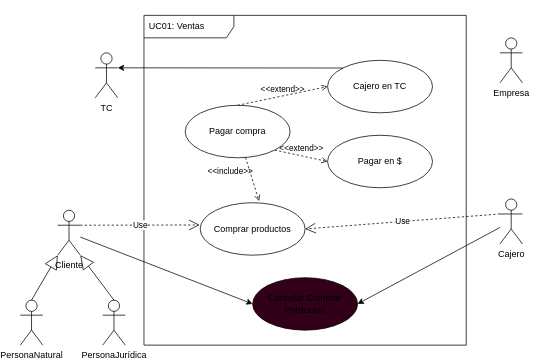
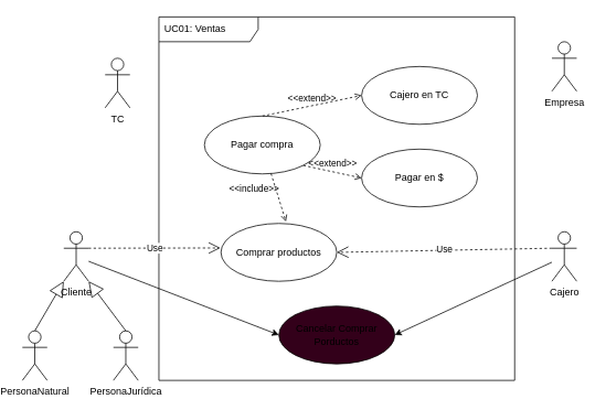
  <mxCell id="0" />
  <mxCell id="1" parent="0" />
  <mxCell id="2" value="UC01: Ventas" style="shape=umlFrame;whiteSpace=wrap;html=1;width=120;height=30;boundedLbl=1;verticalAlign=middle;align=left;spacingLeft=5;" parent="1" vertex="1"><mxGeometry x="185" y="20" width="430" height="440" as="geometry" /></mxCell>
  <mxCell id="3" style="edgeStyle=none;html=1;entryX=0;entryY=0.5;entryDx=0;entryDy=0;" parent="1" source="4" target="20" edge="1"><mxGeometry relative="1" as="geometry" /></mxCell>
  <mxCell id="4" value="Cliente" style="shape=umlActor;verticalLabelPosition=bottom;verticalAlign=top;html=1;" parent="1" vertex="1"><mxGeometry x="70" y="280" width="30" height="60" as="geometry" /></mxCell>
  <mxCell id="5" value="PersonaNatural" style="shape=umlActor;verticalLabelPosition=bottom;verticalAlign=top;html=1;" parent="1" vertex="1"><mxGeometry x="20" y="400" width="30" height="60" as="geometry" /></mxCell>
  <mxCell id="6" value="PersonaJurídica" style="shape=umlActor;verticalLabelPosition=bottom;verticalAlign=top;html=1;" parent="1" vertex="1"><mxGeometry x="130" y="400" width="30" height="60" as="geometry" /></mxCell>
  <mxCell id="7" value="Comprar productos" style="ellipse;whiteSpace=wrap;html=1;" parent="1" vertex="1"><mxGeometry x="260" y="270" width="140" height="70" as="geometry" /></mxCell>
  <mxCell id="8" value="Use" style="endArrow=open;endSize=12;dashed=1;html=1;entryX=-0.005;entryY=0.424;entryDx=0;entryDy=0;entryPerimeter=0;exitX=1;exitY=0.333;exitDx=0;exitDy=0;exitPerimeter=0;" parent="1" source="4" target="7" edge="1"><mxGeometry width="160" relative="1" as="geometry"><mxPoint x="150" y="300" as="sourcePoint" /><mxPoint x="310" y="300" as="targetPoint" /></mxGeometry></mxCell>
  <mxCell id="9" value="Pagar compra" style="ellipse;whiteSpace=wrap;html=1;" parent="1" vertex="1"><mxGeometry x="240" y="140" width="140" height="70" as="geometry" /></mxCell>
  <mxCell id="10" value="&amp;lt;&amp;lt;include&amp;gt;&amp;gt;" style="html=1;verticalAlign=bottom;labelBackgroundColor=none;endArrow=open;endFill=0;dashed=1;entryX=0.561;entryY=-0.031;entryDx=0;entryDy=0;entryPerimeter=0;" parent="1" source="9" target="7" edge="1"><mxGeometry x="-0.346" y="-28" width="160" relative="1" as="geometry"><mxPoint x="340" y="250" as="sourcePoint" /><mxPoint x="500" y="250" as="targetPoint" /><mxPoint as="offset" /></mxGeometry></mxCell>
  <mxCell id="11" value="Cajero en TC" style="ellipse;whiteSpace=wrap;html=1;" parent="1" vertex="1"><mxGeometry x="430" y="80" width="140" height="70" as="geometry" /></mxCell>
  <mxCell id="12" value="Pagar en $" style="ellipse;whiteSpace=wrap;html=1;" parent="1" vertex="1"><mxGeometry x="430" y="180" width="140" height="70" as="geometry" /></mxCell>
  <mxCell id="13" value="&amp;lt;&amp;lt;extend&amp;gt;&amp;gt;" style="html=1;verticalAlign=bottom;labelBackgroundColor=none;endArrow=open;endFill=0;dashed=1;exitX=0.5;exitY=0;exitDx=0;exitDy=0;entryX=0;entryY=0.5;entryDx=0;entryDy=0;" parent="1" source="9" target="11" edge="1"><mxGeometry width="160" relative="1" as="geometry"><mxPoint x="280" y="120" as="sourcePoint" /><mxPoint x="440" y="120" as="targetPoint" /></mxGeometry></mxCell>
  <mxCell id="14" value="&amp;lt;&amp;lt;extend&amp;gt;&amp;gt;" style="html=1;verticalAlign=bottom;labelBackgroundColor=none;endArrow=open;endFill=0;dashed=1;exitX=1;exitY=1;exitDx=0;exitDy=0;entryX=0;entryY=0.5;entryDx=0;entryDy=0;" parent="1" source="9" target="12" edge="1"><mxGeometry width="160" relative="1" as="geometry"><mxPoint x="320" y="150" as="sourcePoint" /><mxPoint x="440" y="125" as="targetPoint" /></mxGeometry></mxCell>
  <mxCell id="15" style="edgeStyle=none;html=1;entryX=1;entryY=0.5;entryDx=0;entryDy=0;" parent="1" source="16" target="20" edge="1"><mxGeometry relative="1" as="geometry" /></mxCell>
- <mxCell id="16" value="Cajero" style="shape=umlActor;verticalLabelPosition=bottom;verticalAlign=top;html=1;" parent="1" vertex="1"><mxGeometry x="660" y="265" width="30" height="60" as="geometry" /></mxCell>
+ <mxCell id="16" value="Cajero" style="shape=umlActor;verticalLabelPosition=bottom;verticalAlign=top;html=1;" parent="1" vertex="1"><mxGeometry x="660" y="280" width="30" height="60" as="geometry" /></mxCell>
  <mxCell id="17" value="Use" style="endArrow=open;endSize=12;dashed=1;html=1;exitX=0;exitY=0.333;exitDx=0;exitDy=0;exitPerimeter=0;entryX=1;entryY=0.5;entryDx=0;entryDy=0;" parent="1" source="16" target="7" edge="1"><mxGeometry width="160" relative="1" as="geometry"><mxPoint x="160" y="310" as="sourcePoint" /><mxPoint x="390" y="305" as="targetPoint" /></mxGeometry></mxCell>
  <mxCell id="18" value="TC" style="shape=umlActor;verticalLabelPosition=bottom;verticalAlign=top;html=1;" parent="1" vertex="1"><mxGeometry x="120" y="70" width="30" height="60" as="geometry" /></mxCell>
- <mxCell id="19" value="" style="edgeStyle=none;orthogonalLoop=1;jettySize=auto;html=1;entryX=1;entryY=0.333;entryDx=0;entryDy=0;entryPerimeter=0;exitX=0;exitY=0;exitDx=0;exitDy=0;" parent="1" source="11" target="18" edge="1"><mxGeometry width="100" relative="1" as="geometry"><mxPoint x="400" y="90" as="sourcePoint" /><mxPoint x="500" y="90" as="targetPoint" /><Array as="points" /></mxGeometry></mxCell>
  <mxCell id="20" value="Cancelar Comprar Porductos" style="ellipse;whiteSpace=wrap;html=1;fillColor=#33001A;" parent="1" vertex="1"><mxGeometry x="330" y="370" width="140" height="70" as="geometry" /></mxCell>
  <mxCell id="21" value="" style="endArrow=block;endSize=16;endFill=0;html=1;exitX=0.5;exitY=0;exitDx=0;exitDy=0;exitPerimeter=0;entryX=1;entryY=1;entryDx=0;entryDy=0;entryPerimeter=0;" edge="1" parent="1" source="6" target="4"><mxGeometry width="160" relative="1" as="geometry"><mxPoint x="55" y="404.5" as="sourcePoint" /><mxPoint x="215" y="404.5" as="targetPoint" /></mxGeometry></mxCell>
  <mxCell id="22" value="" style="endArrow=block;endSize=16;endFill=0;html=1;exitX=0.5;exitY=0;exitDx=0;exitDy=0;exitPerimeter=0;entryX=0;entryY=1;entryDx=0;entryDy=0;entryPerimeter=0;" edge="1" parent="1" source="5" target="4"><mxGeometry width="160" relative="1" as="geometry"><mxPoint x="85" y="410" as="sourcePoint" /><mxPoint x="40" y="350" as="targetPoint" /></mxGeometry></mxCell>
  <mxCell id="23" value="Empresa" style="shape=umlActor;verticalLabelPosition=bottom;verticalAlign=top;html=1;" vertex="1" parent="1"><mxGeometry x="660" y="50" width="30" height="60" as="geometry" /></mxCell>
